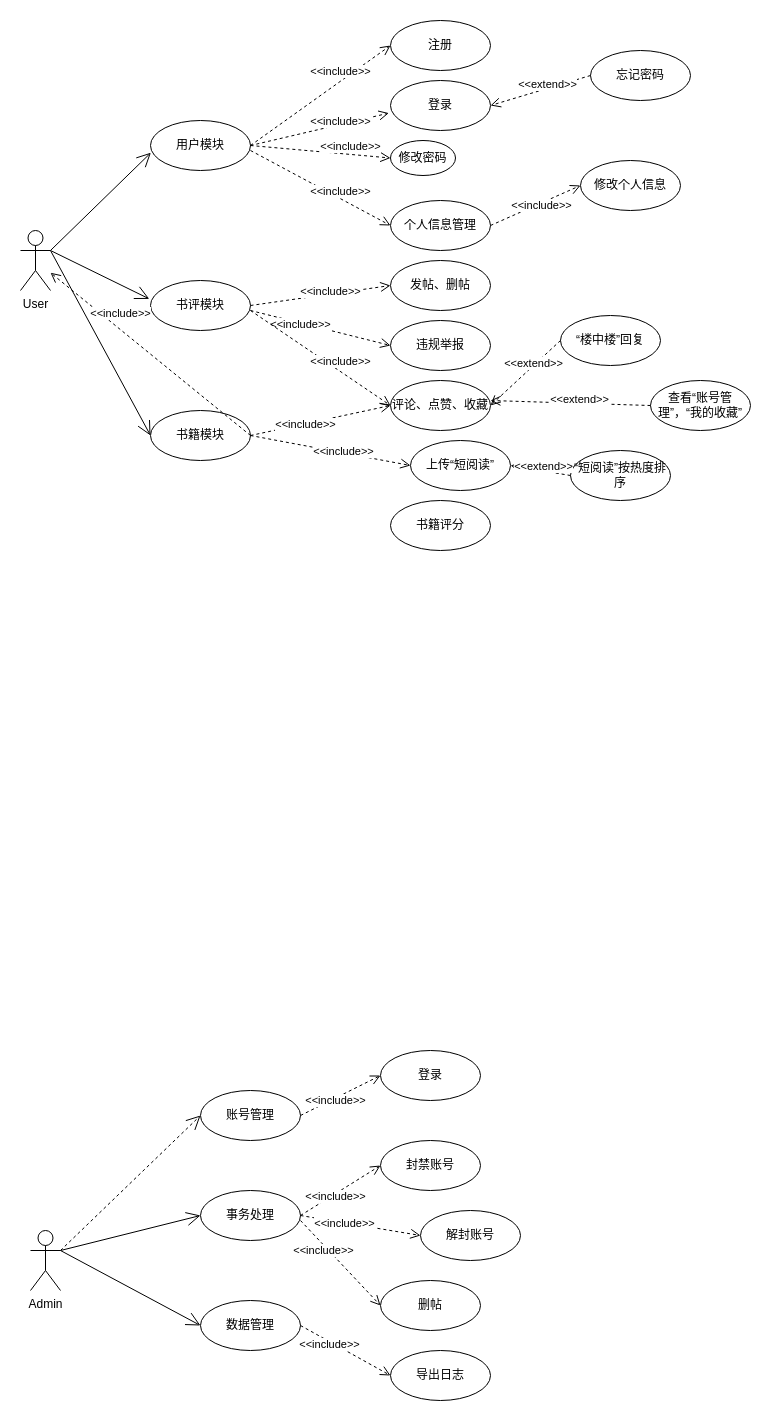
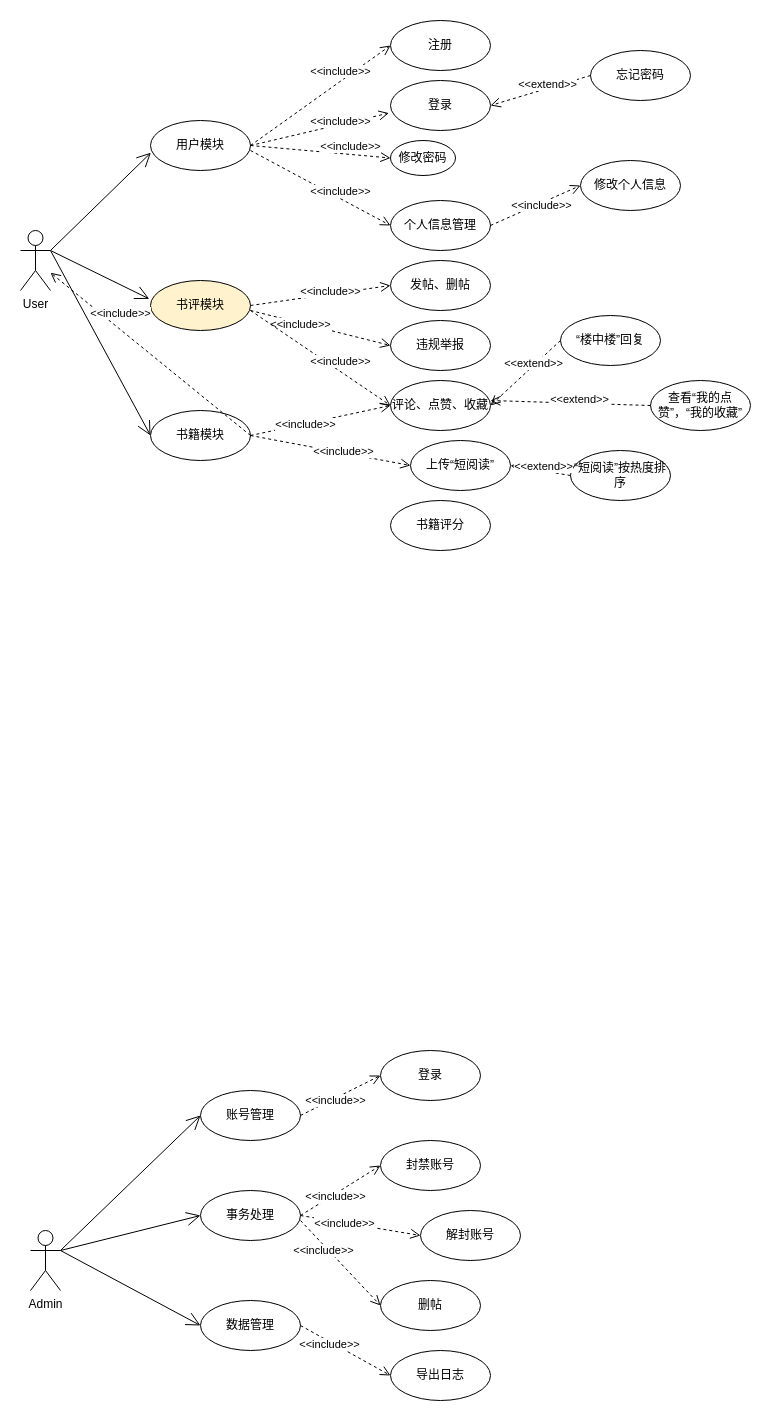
  <mxCell id="0" />
  <mxCell id="1" parent="0" />
  <mxCell id="2" value="User" style="shape=umlActor;verticalLabelPosition=bottom;verticalAlign=top;html=1;outlineConnect=0;" vertex="1" parent="1"><mxGeometry x="20" y="230" width="30" height="60" as="geometry" /></mxCell>
  <mxCell id="3" value="注册" style="ellipse;whiteSpace=wrap;html=1;" vertex="1" parent="1"><mxGeometry x="390" y="20" width="100" height="50" as="geometry" /></mxCell>
  <mxCell id="4" value="登录" style="ellipse;whiteSpace=wrap;html=1;" vertex="1" parent="1"><mxGeometry x="390" y="80" width="100" height="50" as="geometry" /></mxCell>
  <mxCell id="5" value="发帖、删帖" style="ellipse;whiteSpace=wrap;html=1;" vertex="1" parent="1"><mxGeometry x="390" y="260" width="100" height="50" as="geometry" /></mxCell>
  <mxCell id="6" value="评论、点赞、收藏" style="ellipse;whiteSpace=wrap;html=1;" vertex="1" parent="1"><mxGeometry x="390" y="380" width="100" height="50" as="geometry" /></mxCell>
  <mxCell id="7" value="上传“短阅读”" style="ellipse;whiteSpace=wrap;html=1;" vertex="1" parent="1"><mxGeometry x="410" y="440" width="100" height="50" as="geometry" /></mxCell>
  <mxCell id="8" value="书籍评分" style="ellipse;whiteSpace=wrap;html=1;" vertex="1" parent="1"><mxGeometry x="390" y="500" width="100" height="50" as="geometry" /></mxCell>
  <mxCell id="9" value="个人信息管理" style="ellipse;whiteSpace=wrap;html=1;" vertex="1" parent="1"><mxGeometry x="390" y="200" width="100" height="50" as="geometry" /></mxCell>
  <mxCell id="10" value="用户模块" style="ellipse;whiteSpace=wrap;html=1;" vertex="1" parent="1"><mxGeometry x="150" y="120" width="100" height="50" as="geometry" /></mxCell>
- <mxCell id="11" value="书评模块" style="ellipse;whiteSpace=wrap;html=1;" vertex="1" parent="1"><mxGeometry x="150" y="280" width="100" height="50" as="geometry" /></mxCell>
+ <mxCell id="11" value="书评模块" style="ellipse;whiteSpace=wrap;html=1;fillColor=#fff2cc;" vertex="1" parent="1"><mxGeometry x="150" y="280" width="100" height="50" as="geometry" /></mxCell>
  <mxCell id="12" value="书籍模块" style="ellipse;whiteSpace=wrap;html=1;" vertex="1" parent="1"><mxGeometry x="150" y="410" width="100" height="50" as="geometry" /></mxCell>
  <mxCell id="13" value="修改密码" style="ellipse;whiteSpace=wrap;html=1;" vertex="1" parent="1"><mxGeometry x="390" y="140" width="65" height="35" as="geometry" /></mxCell>
  <mxCell id="14" value="违规举报" style="ellipse;whiteSpace=wrap;html=1;" vertex="1" parent="1"><mxGeometry x="390" y="320" width="100" height="50" as="geometry" /></mxCell>
  <mxCell id="15" value="" style="endArrow=open;endFill=1;endSize=12;html=1;rounded=0;entryX=0.004;entryY=0.644;entryDx=0;entryDy=0;entryPerimeter=0;exitX=1;exitY=0.333;exitDx=0;exitDy=0;exitPerimeter=0;" edge="1" parent="1" source="2" target="10"><mxGeometry width="160" relative="1" as="geometry"><mxPoint x="200" y="260" as="sourcePoint" /><mxPoint x="360" y="260" as="targetPoint" /></mxGeometry></mxCell>
  <mxCell id="16" value="" style="endArrow=open;endFill=1;endSize=12;html=1;rounded=0;entryX=-0.012;entryY=0.368;entryDx=0;entryDy=0;entryPerimeter=0;" edge="1" parent="1" target="11"><mxGeometry width="160" relative="1" as="geometry"><mxPoint x="50" y="250" as="sourcePoint" /><mxPoint x="360" y="260" as="targetPoint" /></mxGeometry></mxCell>
  <mxCell id="17" value="" style="endArrow=open;endFill=1;endSize=12;html=1;rounded=0;entryX=0;entryY=0.5;entryDx=0;entryDy=0;" edge="1" parent="1" target="12"><mxGeometry width="160" relative="1" as="geometry"><mxPoint x="50" y="250" as="sourcePoint" /><mxPoint x="360" y="260" as="targetPoint" /></mxGeometry></mxCell>
  <mxCell id="18" value="&amp;lt;&amp;lt;include&amp;gt;&amp;gt;" style="html=1;verticalAlign=bottom;endArrow=open;dashed=1;endSize=8;rounded=0;entryX=0;entryY=0.5;entryDx=0;entryDy=0;exitX=1;exitY=0.5;exitDx=0;exitDy=0;" edge="1" parent="1" source="10" target="3"><mxGeometry x="0.29" y="1" relative="1" as="geometry"><mxPoint x="320" y="260" as="sourcePoint" /><mxPoint x="240" y="260" as="targetPoint" /><mxPoint as="offset" /></mxGeometry></mxCell>
  <mxCell id="19" value="&amp;lt;&amp;lt;include&amp;gt;&amp;gt;" style="html=1;verticalAlign=bottom;endArrow=open;dashed=1;endSize=8;rounded=0;exitX=1;exitY=0.5;exitDx=0;exitDy=0;entryX=-0.016;entryY=0.652;entryDx=0;entryDy=0;entryPerimeter=0;" edge="1" parent="1" source="10" target="4"><mxGeometry x="0.281" y="-6" relative="1" as="geometry"><mxPoint x="260" y="155" as="sourcePoint" /><mxPoint x="400" y="55" as="targetPoint" /><mxPoint as="offset" /></mxGeometry></mxCell>
  <mxCell id="20" value="&amp;lt;&amp;lt;include&amp;gt;&amp;gt;" style="html=1;verticalAlign=bottom;endArrow=open;dashed=1;endSize=8;rounded=0;exitX=1;exitY=0.5;exitDx=0;exitDy=0;entryX=0;entryY=0.5;entryDx=0;entryDy=0;" edge="1" parent="1" source="10" target="13"><mxGeometry x="0.43" y="-1" relative="1" as="geometry"><mxPoint x="270" y="165" as="sourcePoint" /><mxPoint x="410" y="65" as="targetPoint" /><mxPoint as="offset" /></mxGeometry></mxCell>
  <mxCell id="21" value="&amp;lt;&amp;lt;include&amp;gt;&amp;gt;" style="html=1;verticalAlign=bottom;endArrow=open;dashed=1;endSize=8;rounded=0;entryX=0;entryY=0.5;entryDx=0;entryDy=0;" edge="1" parent="1" target="9"><mxGeometry x="0.296" y="-2" relative="1" as="geometry"><mxPoint x="250" y="150" as="sourcePoint" /><mxPoint x="420" y="75" as="targetPoint" /><mxPoint as="offset" /></mxGeometry></mxCell>
  <mxCell id="22" value="&amp;lt;&amp;lt;include&amp;gt;&amp;gt;" style="html=1;verticalAlign=bottom;endArrow=open;dashed=1;endSize=8;rounded=0;exitX=1;exitY=0.5;exitDx=0;exitDy=0;entryX=0;entryY=0.5;entryDx=0;entryDy=0;" edge="1" parent="1" source="11" target="5"><mxGeometry x="0.13" y="-6" relative="1" as="geometry"><mxPoint x="290" y="185" as="sourcePoint" /><mxPoint x="430" y="85" as="targetPoint" /><mxPoint as="offset" /></mxGeometry></mxCell>
  <mxCell id="23" value="&amp;lt;&amp;lt;include&amp;gt;&amp;gt;" style="html=1;verticalAlign=bottom;endArrow=open;dashed=1;endSize=8;rounded=0;entryX=0;entryY=0.5;entryDx=0;entryDy=0;" edge="1" parent="1" target="14"><mxGeometry x="-0.25" y="-10" relative="1" as="geometry"><mxPoint x="250" y="310" as="sourcePoint" /><mxPoint x="440" y="95" as="targetPoint" /><mxPoint as="offset" /></mxGeometry></mxCell>
  <mxCell id="24" value="&amp;lt;&amp;lt;include&amp;gt;&amp;gt;" style="html=1;verticalAlign=bottom;endArrow=open;dashed=1;endSize=8;rounded=0;entryX=0;entryY=0.5;entryDx=0;entryDy=0;" edge="1" parent="1" target="6"><mxGeometry x="0.279" y="1" relative="1" as="geometry"><mxPoint x="250" y="310" as="sourcePoint" /><mxPoint x="450" y="105" as="targetPoint" /><mxPoint as="offset" /></mxGeometry></mxCell>
  <mxCell id="25" value="&amp;lt;&amp;lt;include&amp;gt;&amp;gt;" style="html=1;verticalAlign=bottom;endArrow=open;dashed=1;endSize=8;rounded=0;exitX=1;exitY=0.5;exitDx=0;exitDy=0;entryX=0;entryY=0.5;entryDx=0;entryDy=0;" edge="1" parent="1" source="12" target="7"><mxGeometry x="0.166" y="-8" relative="1" as="geometry"><mxPoint x="320" y="215" as="sourcePoint" /><mxPoint x="460" y="115" as="targetPoint" /><mxPoint x="1" as="offset" /></mxGeometry></mxCell>
  <mxCell id="26" value="&amp;lt;&amp;lt;include&amp;gt;&amp;gt;" style="html=1;verticalAlign=bottom;endArrow=open;dashed=1;endSize=8;rounded=0;exitX=1;exitY=0.5;exitDx=0;exitDy=0;entryX=0;entryY=0.5;entryDx=0;entryDy=0;" edge="1" parent="1" source="12" target="6"><mxGeometry x="-0.25" y="-10" relative="1" as="geometry"><mxPoint x="330" y="225" as="sourcePoint" /><mxPoint x="470" y="125" as="targetPoint" /><mxPoint as="offset" /></mxGeometry></mxCell>
  <mxCell id="27" value="&amp;lt;&amp;lt;include&amp;gt;&amp;gt;" style="html=1;verticalAlign=bottom;endArrow=open;dashed=1;endSize=8;rounded=0;exitX=1;exitY=0.5;exitDx=0;exitDy=0;" edge="1" parent="1" source="12" target="2"><mxGeometry x="0.332" y="-6" relative="1" as="geometry"><mxPoint x="260" y="430" as="sourcePoint" /><mxPoint x="480" y="135" as="targetPoint" /><mxPoint as="offset" /></mxGeometry></mxCell>
  <mxCell id="28" value="忘记密码" style="ellipse;whiteSpace=wrap;html=1;" vertex="1" parent="1"><mxGeometry x="590" y="50" width="100" height="50" as="geometry" /></mxCell>
  <mxCell id="29" value="&amp;lt;&amp;lt;extend&amp;gt;&amp;gt;" style="html=1;verticalAlign=bottom;endArrow=open;dashed=1;endSize=8;rounded=0;entryX=1;entryY=0.5;entryDx=0;entryDy=0;exitX=0;exitY=0.5;exitDx=0;exitDy=0;" edge="1" parent="1" source="28" target="4"><mxGeometry x="-0.111" y="5" relative="1" as="geometry"><mxPoint x="260" y="155" as="sourcePoint" /><mxPoint x="400" y="55" as="targetPoint" /><mxPoint as="offset" /></mxGeometry></mxCell>
  <mxCell id="30" value="修改个人信息" style="ellipse;whiteSpace=wrap;html=1;" vertex="1" parent="1"><mxGeometry x="580" y="160" width="100" height="50" as="geometry" /></mxCell>
  <mxCell id="31" value="&amp;lt;&amp;lt;include&amp;gt;&amp;gt;" style="html=1;verticalAlign=bottom;endArrow=open;dashed=1;endSize=8;rounded=0;entryX=0;entryY=0.5;entryDx=0;entryDy=0;exitX=1;exitY=0.5;exitDx=0;exitDy=0;" edge="1" parent="1" source="9" target="30"><mxGeometry x="0.033" y="-11" relative="1" as="geometry"><mxPoint x="260" y="160" as="sourcePoint" /><mxPoint x="400" y="235" as="targetPoint" /><mxPoint as="offset" /></mxGeometry></mxCell>
  <mxCell id="32" value="“楼中楼”回复" style="ellipse;whiteSpace=wrap;html=1;" vertex="1" parent="1"><mxGeometry x="560" y="315" width="100" height="50" as="geometry" /></mxCell>
  <mxCell id="33" value="&amp;lt;&amp;lt;extend&amp;gt;&amp;gt;" style="html=1;verticalAlign=bottom;endArrow=open;dashed=1;endSize=8;rounded=0;entryX=1;entryY=0.5;entryDx=0;entryDy=0;exitX=0;exitY=0.5;exitDx=0;exitDy=0;" edge="1" parent="1" source="32" target="6"><mxGeometry x="-0.111" y="5" relative="1" as="geometry"><mxPoint x="600" y="75" as="sourcePoint" /><mxPoint x="500" y="115" as="targetPoint" /><mxPoint as="offset" /></mxGeometry></mxCell>
- <mxCell id="34" value="查看“账号管理”，“我的收藏”" style="ellipse;whiteSpace=wrap;html=1;" vertex="1" parent="1"><mxGeometry x="650" y="380" width="100" height="50" as="geometry" /></mxCell>
+ <mxCell id="34" value="查看“我的点赞”，“我的收藏”" style="ellipse;whiteSpace=wrap;html=1;" vertex="1" parent="1"><mxGeometry x="650" y="380" width="100" height="50" as="geometry" /></mxCell>
  <mxCell id="35" value="&amp;lt;&amp;lt;extend&amp;gt;&amp;gt;" style="html=1;verticalAlign=bottom;endArrow=open;dashed=1;endSize=8;rounded=0;exitX=0;exitY=0.5;exitDx=0;exitDy=0;entryX=1;entryY=0.4;entryDx=0;entryDy=0;entryPerimeter=0;" edge="1" parent="1" source="34" target="6"><mxGeometry x="-0.111" y="5" relative="1" as="geometry"><mxPoint x="600" y="355" as="sourcePoint" /><mxPoint x="490" y="410" as="targetPoint" /><mxPoint as="offset" /></mxGeometry></mxCell>
  <mxCell id="36" value="“短阅读”按热度排序" style="ellipse;whiteSpace=wrap;html=1;" vertex="1" parent="1"><mxGeometry x="570" y="450" width="100" height="50" as="geometry" /></mxCell>
  <mxCell id="37" value="&amp;lt;&amp;lt;extend&amp;gt;&amp;gt;" style="html=1;verticalAlign=bottom;endArrow=open;dashed=1;endSize=8;rounded=0;entryX=1;entryY=0.5;entryDx=0;entryDy=0;exitX=0;exitY=0.5;exitDx=0;exitDy=0;" edge="1" parent="1" source="36" target="7"><mxGeometry x="-0.111" y="5" relative="1" as="geometry"><mxPoint x="610" y="365" as="sourcePoint" /><mxPoint x="510" y="425" as="targetPoint" /><mxPoint as="offset" /></mxGeometry></mxCell>
  <mxCell id="38" value="Admin" style="shape=umlActor;verticalLabelPosition=bottom;verticalAlign=top;html=1;outlineConnect=0;" vertex="1" parent="1"><mxGeometry x="30" y="1230" width="30" height="60" as="geometry" /></mxCell>
  <mxCell id="39" value="账号管理" style="ellipse;whiteSpace=wrap;html=1;" vertex="1" parent="1"><mxGeometry x="200" y="1090" width="100" height="50" as="geometry" /></mxCell>
  <mxCell id="40" value="事务处理" style="ellipse;whiteSpace=wrap;html=1;" vertex="1" parent="1"><mxGeometry x="200" y="1190" width="100" height="50" as="geometry" /></mxCell>
  <mxCell id="41" value="数据管理" style="ellipse;whiteSpace=wrap;html=1;" vertex="1" parent="1"><mxGeometry x="200" y="1300" width="100" height="50" as="geometry" /></mxCell>
- <mxCell id="42" value="" style="endArrow=open;endFill=1;endSize=12;html=1;rounded=0;entryX=0;entryY=0.5;entryDx=0;entryDy=0;exitX=1;exitY=0.333;exitDx=0;exitDy=0;exitPerimeter=0;dashed=1;" edge="1" parent="1" source="38" target="39"><mxGeometry width="160" relative="1" as="geometry"><mxPoint x="60" y="260" as="sourcePoint" /><mxPoint x="160.4" y="162.2" as="targetPoint" /></mxGeometry></mxCell>
+ <mxCell id="42" value="" style="endArrow=open;endFill=1;endSize=12;html=1;rounded=0;entryX=0;entryY=0.5;entryDx=0;entryDy=0;exitX=1;exitY=0.333;exitDx=0;exitDy=0;exitPerimeter=0;" edge="1" parent="1" source="38" target="39"><mxGeometry width="160" relative="1" as="geometry"><mxPoint x="60" y="260" as="sourcePoint" /><mxPoint x="160.4" y="162.2" as="targetPoint" /></mxGeometry></mxCell>
  <mxCell id="43" value="" style="endArrow=open;endFill=1;endSize=12;html=1;rounded=0;entryX=0;entryY=0.5;entryDx=0;entryDy=0;" edge="1" parent="1" target="40"><mxGeometry width="160" relative="1" as="geometry"><mxPoint x="60" y="1250" as="sourcePoint" /><mxPoint x="210" y="1125" as="targetPoint" /></mxGeometry></mxCell>
  <mxCell id="44" value="" style="endArrow=open;endFill=1;endSize=12;html=1;rounded=0;entryX=0;entryY=0.5;entryDx=0;entryDy=0;" edge="1" parent="1" target="41"><mxGeometry width="160" relative="1" as="geometry"><mxPoint x="60" y="1250" as="sourcePoint" /><mxPoint x="220" y="1135" as="targetPoint" /></mxGeometry></mxCell>
  <mxCell id="45" value="登录" style="ellipse;whiteSpace=wrap;html=1;" vertex="1" parent="1"><mxGeometry x="380" y="1050" width="100" height="50" as="geometry" /></mxCell>
  <mxCell id="46" value="封禁账号" style="ellipse;whiteSpace=wrap;html=1;" vertex="1" parent="1"><mxGeometry x="380" y="1140" width="100" height="50" as="geometry" /></mxCell>
  <mxCell id="47" value="解封账号" style="ellipse;whiteSpace=wrap;html=1;" vertex="1" parent="1"><mxGeometry x="420" y="1210" width="100" height="50" as="geometry" /></mxCell>
  <mxCell id="48" value="删帖" style="ellipse;whiteSpace=wrap;html=1;" vertex="1" parent="1"><mxGeometry x="380" y="1280" width="100" height="50" as="geometry" /></mxCell>
  <mxCell id="49" value="导出日志" style="ellipse;whiteSpace=wrap;html=1;" vertex="1" parent="1"><mxGeometry x="390" y="1350" width="100" height="50" as="geometry" /></mxCell>
  <mxCell id="50" value="&amp;lt;&amp;lt;include&amp;gt;&amp;gt;" style="html=1;verticalAlign=bottom;endArrow=open;dashed=1;endSize=8;rounded=0;exitX=1;exitY=0.5;exitDx=0;exitDy=0;entryX=0;entryY=0.5;entryDx=0;entryDy=0;" edge="1" parent="1" source="39" target="45"><mxGeometry x="-0.25" y="-10" relative="1" as="geometry"><mxPoint x="540" y="1330" as="sourcePoint" /><mxPoint x="680" y="1230" as="targetPoint" /><mxPoint as="offset" /></mxGeometry></mxCell>
  <mxCell id="51" value="&amp;lt;&amp;lt;include&amp;gt;&amp;gt;" style="html=1;verticalAlign=bottom;endArrow=open;dashed=1;endSize=8;rounded=0;exitX=1;exitY=0.5;exitDx=0;exitDy=0;entryX=0;entryY=0.5;entryDx=0;entryDy=0;" edge="1" parent="1" source="40" target="46"><mxGeometry x="-0.25" y="-10" relative="1" as="geometry"><mxPoint x="540" y="1330" as="sourcePoint" /><mxPoint x="680" y="1230" as="targetPoint" /><mxPoint as="offset" /></mxGeometry></mxCell>
  <mxCell id="52" value="&amp;lt;&amp;lt;include&amp;gt;&amp;gt;" style="html=1;verticalAlign=bottom;endArrow=open;dashed=1;endSize=8;rounded=0;exitX=1;exitY=0.5;exitDx=0;exitDy=0;entryX=0;entryY=0.5;entryDx=0;entryDy=0;" edge="1" parent="1" source="40" target="47"><mxGeometry x="-0.25" y="-10" relative="1" as="geometry"><mxPoint x="310" y="1225" as="sourcePoint" /><mxPoint x="390" y="1175" as="targetPoint" /><mxPoint as="offset" /></mxGeometry></mxCell>
  <mxCell id="53" value="&amp;lt;&amp;lt;include&amp;gt;&amp;gt;" style="html=1;verticalAlign=bottom;endArrow=open;dashed=1;endSize=8;rounded=0;entryX=0;entryY=0.5;entryDx=0;entryDy=0;" edge="1" parent="1" target="48"><mxGeometry x="-0.25" y="-10" relative="1" as="geometry"><mxPoint x="300" y="1220" as="sourcePoint" /><mxPoint x="400" y="1185" as="targetPoint" /><mxPoint as="offset" /></mxGeometry></mxCell>
  <mxCell id="54" value="&amp;lt;&amp;lt;include&amp;gt;&amp;gt;" style="html=1;verticalAlign=bottom;endArrow=open;dashed=1;endSize=8;rounded=0;exitX=1;exitY=0.5;exitDx=0;exitDy=0;entryX=0;entryY=0.5;entryDx=0;entryDy=0;" edge="1" parent="1" source="41" target="49"><mxGeometry x="-0.25" y="-10" relative="1" as="geometry"><mxPoint x="330" y="1245" as="sourcePoint" /><mxPoint x="410" y="1195" as="targetPoint" /><mxPoint as="offset" /></mxGeometry></mxCell>
